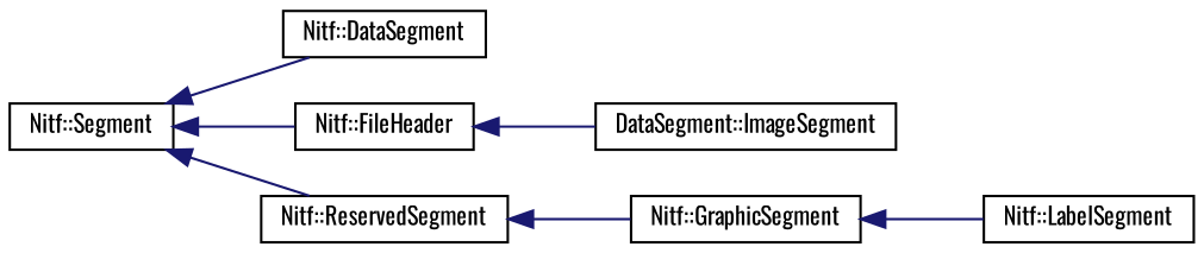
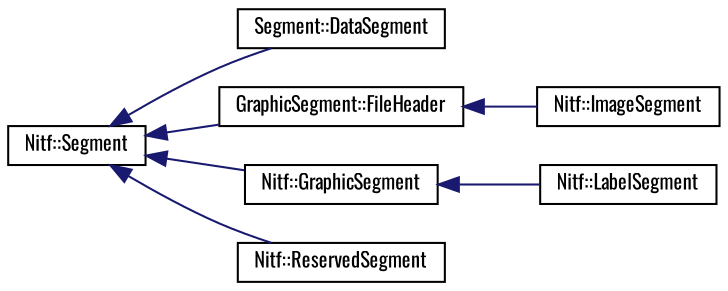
  digraph {
    fontname=Oswald
    rankdir=LR
    node [color=black fontname=Oswald fontsize=10 shape=record]
    edge [color=midnightblue dir=back fontname=Oswald fontsize=10 labelfontname=Helvetica labelfontsize=10 style=solid]
    n1 [height=0.2 label="Nitf::Segment" width=0.4]
-   n2 [height=0.2 label="Nitf::DataSegment" width=0.4]
-   n3 [height=0.2 label="Nitf::FileHeader" width=0.4]
+   n2 [height=0.2 label="Segment::DataSegment" width=0.4]
+   n3 [height=0.2 label="GraphicSegment::FileHeader" width=0.4]
    n4 [height=0.2 label="Nitf::GraphicSegment" width=0.4]
    n5 [height=0.2 label="Nitf::ReservedSegment" width=0.4]
-   n6 [height=0.2 label="DataSegment::ImageSegment" width=0.4]
+   n6 [height=0.2 label="Nitf::ImageSegment" width=0.4]
    n7 [height=0.2 label="Nitf::LabelSegment" width=0.4]
    n1 -> n2
    n1 -> n3
-   n5 -> n4
+   n1 -> n4
    n1 -> n5
    n3 -> n6
    n4 -> n7
  }
